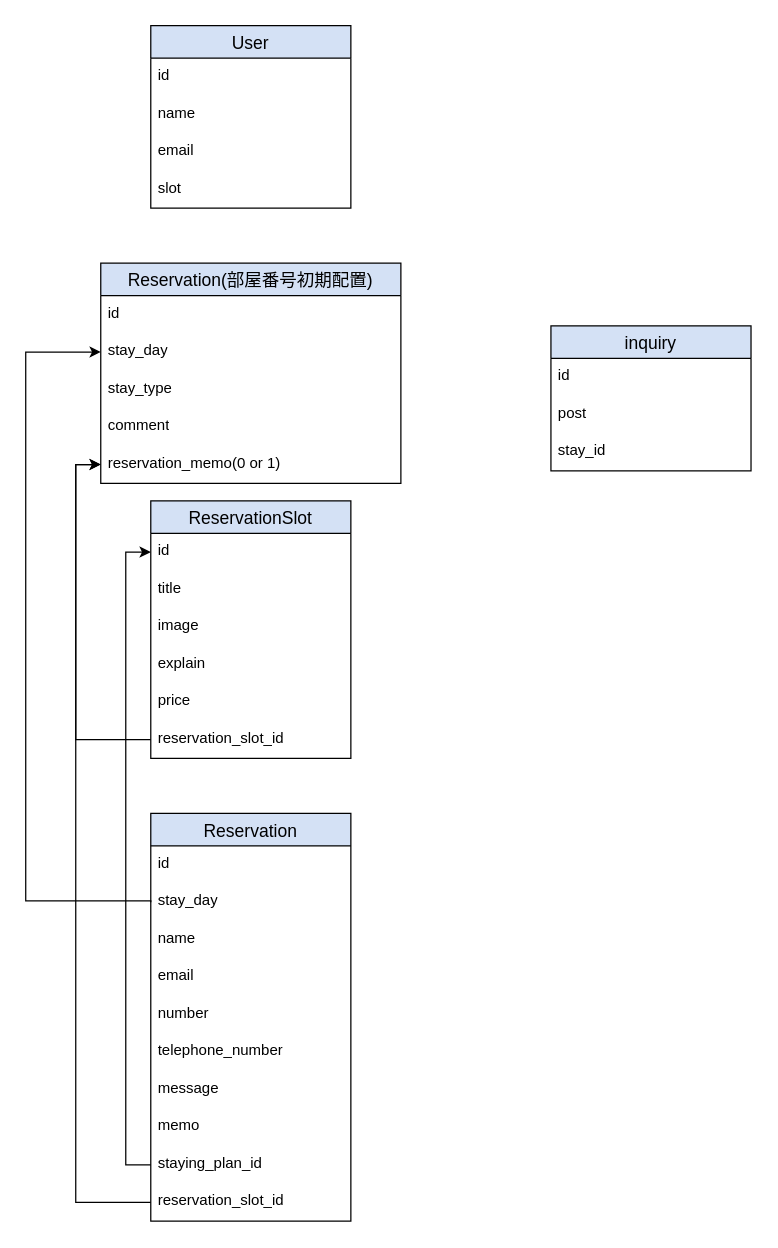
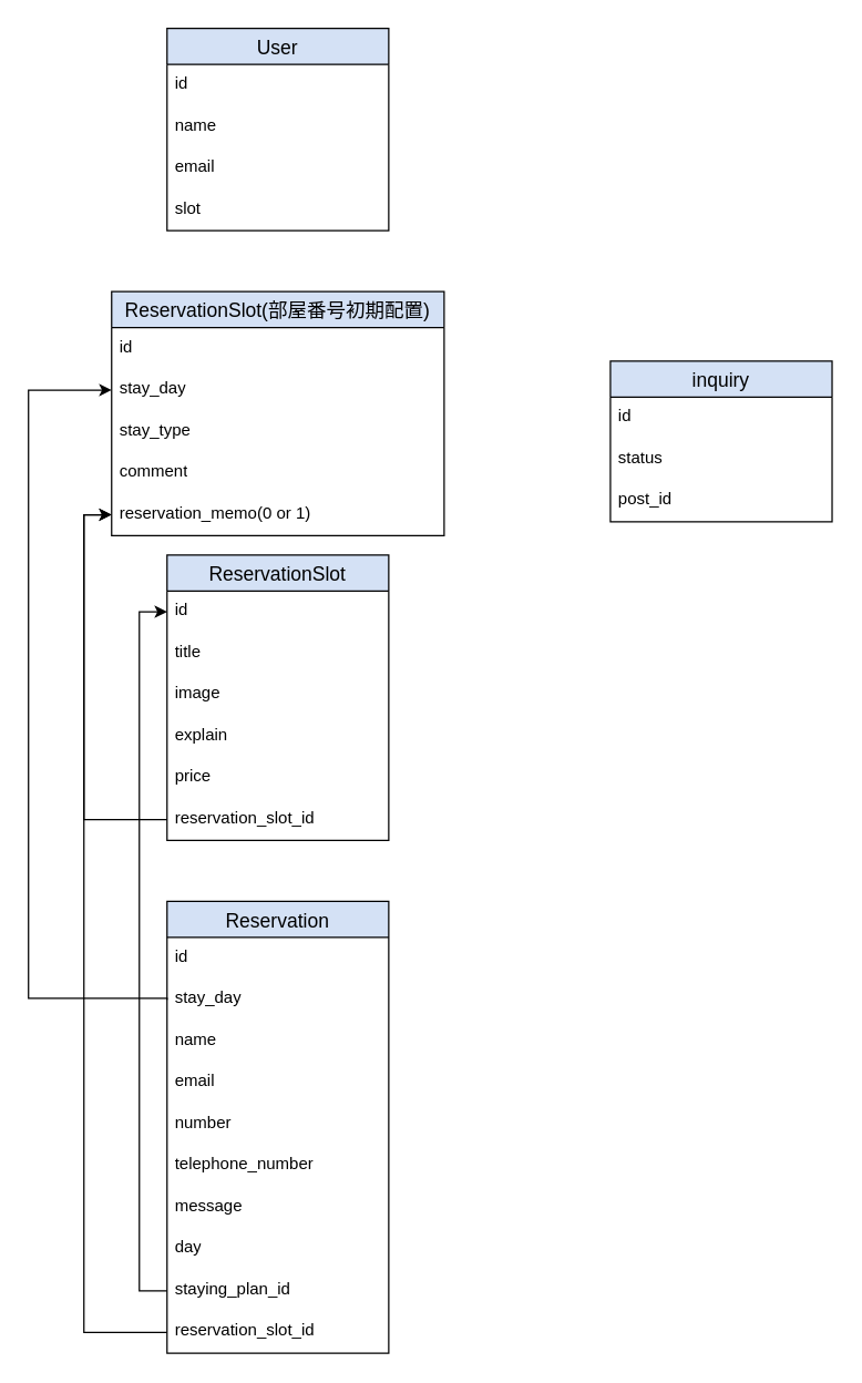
  <mxCell id="0" />
  <mxCell id="1" parent="0" />
  <mxCell id="2" value="User" style="swimlane;fontStyle=0;childLayout=stackLayout;horizontal=1;startSize=26;horizontalStack=0;resizeParent=1;resizeParentMax=0;resizeLast=0;collapsible=1;marginBottom=0;align=center;fontSize=14;fillColor=#D4E1F5;" parent="1" vertex="1"><mxGeometry x="120" y="20" width="160" height="146" as="geometry" /></mxCell>
  <mxCell id="3" value="id" style="text;strokeColor=none;fillColor=none;spacingLeft=4;spacingRight=4;overflow=hidden;rotatable=0;points=[[0,0.5],[1,0.5]];portConstraint=eastwest;fontSize=12;whiteSpace=wrap;html=1;" parent="2" vertex="1"><mxGeometry y="26" width="160" height="30" as="geometry" /></mxCell>
  <mxCell id="4" value="name" style="text;strokeColor=none;fillColor=none;spacingLeft=4;spacingRight=4;overflow=hidden;rotatable=0;points=[[0,0.5],[1,0.5]];portConstraint=eastwest;fontSize=12;whiteSpace=wrap;html=1;" parent="2" vertex="1"><mxGeometry y="56" width="160" height="30" as="geometry" /></mxCell>
  <mxCell id="5" value="email" style="text;strokeColor=none;fillColor=none;spacingLeft=4;spacingRight=4;overflow=hidden;rotatable=0;points=[[0,0.5],[1,0.5]];portConstraint=eastwest;fontSize=12;whiteSpace=wrap;html=1;" parent="2" vertex="1"><mxGeometry y="86" width="160" height="30" as="geometry" /></mxCell>
  <mxCell id="6" value="slot" style="text;strokeColor=none;fillColor=none;spacingLeft=4;spacingRight=4;overflow=hidden;rotatable=0;points=[[0,0.5],[1,0.5]];portConstraint=eastwest;fontSize=12;whiteSpace=wrap;html=1;" parent="2" vertex="1"><mxGeometry y="116" width="160" height="30" as="geometry" /></mxCell>
  <mxCell id="7" value="inquiry" style="swimlane;fontStyle=0;childLayout=stackLayout;horizontal=1;startSize=26;horizontalStack=0;resizeParent=1;resizeParentMax=0;resizeLast=0;collapsible=1;marginBottom=0;align=center;fontSize=14;fillColor=#D4E1F5;" parent="1" vertex="1"><mxGeometry x="440" y="260" width="160" height="116" as="geometry"><mxRectangle x="480" y="360" width="70" height="30" as="alternateBounds" /></mxGeometry></mxCell>
  <mxCell id="8" value="id" style="text;strokeColor=none;fillColor=none;spacingLeft=4;spacingRight=4;overflow=hidden;rotatable=0;points=[[0,0.5],[1,0.5]];portConstraint=eastwest;fontSize=12;whiteSpace=wrap;html=1;" parent="7" vertex="1"><mxGeometry y="26" width="160" height="30" as="geometry" /></mxCell>
- <mxCell id="9" value="post" style="text;strokeColor=none;fillColor=none;spacingLeft=4;spacingRight=4;overflow=hidden;rotatable=0;points=[[0,0.5],[1,0.5]];portConstraint=eastwest;fontSize=12;whiteSpace=wrap;html=1;" parent="7" vertex="1"><mxGeometry y="56" width="160" height="30" as="geometry" /></mxCell>
- <mxCell id="10" value="stay_id" style="text;strokeColor=none;fillColor=none;spacingLeft=4;spacingRight=4;overflow=hidden;rotatable=0;points=[[0,0.5],[1,0.5]];portConstraint=eastwest;fontSize=12;whiteSpace=wrap;html=1;" parent="7" vertex="1"><mxGeometry y="86" width="160" height="30" as="geometry" /></mxCell>
- <mxCell id="11" value="Reservation(部屋番号初期配置)" style="swimlane;fontStyle=0;childLayout=stackLayout;horizontal=1;startSize=26;horizontalStack=0;resizeParent=1;resizeParentMax=0;resizeLast=0;collapsible=1;marginBottom=0;align=center;fontSize=14;fillColor=#D4E1F5;" parent="1" vertex="1"><mxGeometry x="80" y="210" width="240" height="176" as="geometry" /></mxCell>
+ <mxCell id="9" value="status" style="text;strokeColor=none;fillColor=none;spacingLeft=4;spacingRight=4;overflow=hidden;rotatable=0;points=[[0,0.5],[1,0.5]];portConstraint=eastwest;fontSize=12;whiteSpace=wrap;html=1;" parent="7" vertex="1"><mxGeometry y="56" width="160" height="30" as="geometry" /></mxCell>
+ <mxCell id="10" value="post_id" style="text;strokeColor=none;fillColor=none;spacingLeft=4;spacingRight=4;overflow=hidden;rotatable=0;points=[[0,0.5],[1,0.5]];portConstraint=eastwest;fontSize=12;whiteSpace=wrap;html=1;" parent="7" vertex="1"><mxGeometry y="86" width="160" height="30" as="geometry" /></mxCell>
+ <mxCell id="11" value="ReservationSlot(部屋番号初期配置)" style="swimlane;fontStyle=0;childLayout=stackLayout;horizontal=1;startSize=26;horizontalStack=0;resizeParent=1;resizeParentMax=0;resizeLast=0;collapsible=1;marginBottom=0;align=center;fontSize=14;fillColor=#D4E1F5;" parent="1" vertex="1"><mxGeometry x="80" y="210" width="240" height="176" as="geometry" /></mxCell>
  <mxCell id="12" value="id" style="text;strokeColor=none;fillColor=none;spacingLeft=4;spacingRight=4;overflow=hidden;rotatable=0;points=[[0,0.5],[1,0.5]];portConstraint=eastwest;fontSize=12;whiteSpace=wrap;html=1;" parent="11" vertex="1"><mxGeometry y="26" width="240" height="30" as="geometry" /></mxCell>
  <mxCell id="13" value="stay_day" style="text;strokeColor=none;fillColor=none;spacingLeft=4;spacingRight=4;overflow=hidden;rotatable=0;points=[[0,0.5],[1,0.5]];portConstraint=eastwest;fontSize=12;whiteSpace=wrap;html=1;" parent="11" vertex="1"><mxGeometry y="56" width="240" height="30" as="geometry" /></mxCell>
  <mxCell id="14" value="stay_type" style="text;strokeColor=none;fillColor=none;spacingLeft=4;spacingRight=4;overflow=hidden;rotatable=0;points=[[0,0.5],[1,0.5]];portConstraint=eastwest;fontSize=12;whiteSpace=wrap;html=1;" vertex="1" parent="11"><mxGeometry y="86" width="240" height="30" as="geometry" /></mxCell>
  <mxCell id="15" value="comment" style="text;strokeColor=none;fillColor=none;spacingLeft=4;spacingRight=4;overflow=hidden;rotatable=0;points=[[0,0.5],[1,0.5]];portConstraint=eastwest;fontSize=12;whiteSpace=wrap;html=1;" parent="11" vertex="1"><mxGeometry y="116" width="240" height="30" as="geometry" /></mxCell>
  <mxCell id="16" value="reservation_memo(0 or 1)" style="text;strokeColor=none;fillColor=none;spacingLeft=4;spacingRight=4;overflow=hidden;rotatable=0;points=[[0,0.5],[1,0.5]];portConstraint=eastwest;fontSize=12;whiteSpace=wrap;html=1;" parent="11" vertex="1"><mxGeometry y="146" width="240" height="30" as="geometry" /></mxCell>
  <mxCell id="17" value="ReservationSlot" style="swimlane;fontStyle=0;childLayout=stackLayout;horizontal=1;startSize=26;horizontalStack=0;resizeParent=1;resizeParentMax=0;resizeLast=0;collapsible=1;marginBottom=0;align=center;fontSize=14;fillColor=#D4E1F5;" parent="1" vertex="1"><mxGeometry x="120" y="400" width="160" height="206" as="geometry" /></mxCell>
  <mxCell id="18" value="id" style="text;strokeColor=none;fillColor=none;spacingLeft=4;spacingRight=4;overflow=hidden;rotatable=0;points=[[0,0.5],[1,0.5]];portConstraint=eastwest;fontSize=12;whiteSpace=wrap;html=1;" parent="17" vertex="1"><mxGeometry y="26" width="160" height="30" as="geometry" /></mxCell>
  <mxCell id="19" value="title" style="text;strokeColor=none;fillColor=none;spacingLeft=4;spacingRight=4;overflow=hidden;rotatable=0;points=[[0,0.5],[1,0.5]];portConstraint=eastwest;fontSize=12;whiteSpace=wrap;html=1;" parent="17" vertex="1"><mxGeometry y="56" width="160" height="30" as="geometry" /></mxCell>
  <mxCell id="20" value="image" style="text;strokeColor=none;fillColor=none;spacingLeft=4;spacingRight=4;overflow=hidden;rotatable=0;points=[[0,0.5],[1,0.5]];portConstraint=eastwest;fontSize=12;whiteSpace=wrap;html=1;" parent="17" vertex="1"><mxGeometry y="86" width="160" height="30" as="geometry" /></mxCell>
  <mxCell id="21" value="explain" style="text;strokeColor=none;fillColor=none;spacingLeft=4;spacingRight=4;overflow=hidden;rotatable=0;points=[[0,0.5],[1,0.5]];portConstraint=eastwest;fontSize=12;whiteSpace=wrap;html=1;" parent="17" vertex="1"><mxGeometry y="116" width="160" height="30" as="geometry" /></mxCell>
  <mxCell id="22" value="price" style="text;strokeColor=none;fillColor=none;spacingLeft=4;spacingRight=4;overflow=hidden;rotatable=0;points=[[0,0.5],[1,0.5]];portConstraint=eastwest;fontSize=12;whiteSpace=wrap;html=1;" parent="17" vertex="1"><mxGeometry y="146" width="160" height="30" as="geometry" /></mxCell>
  <mxCell id="23" value="reservation_slot_id" style="text;strokeColor=none;fillColor=none;spacingLeft=4;spacingRight=4;overflow=hidden;rotatable=0;points=[[0,0.5],[1,0.5]];portConstraint=eastwest;fontSize=12;whiteSpace=wrap;html=1;" parent="17" vertex="1"><mxGeometry y="176" width="160" height="30" as="geometry" /></mxCell>
  <mxCell id="24" value="Reservation" style="swimlane;fontStyle=0;childLayout=stackLayout;horizontal=1;startSize=26;horizontalStack=0;resizeParent=1;resizeParentMax=0;resizeLast=0;collapsible=1;marginBottom=0;align=center;fontSize=14;fillColor=#D4E1F5;" parent="1" vertex="1"><mxGeometry x="120" y="650" width="160" height="326" as="geometry" /></mxCell>
  <mxCell id="25" value="id" style="text;strokeColor=none;fillColor=none;spacingLeft=4;spacingRight=4;overflow=hidden;rotatable=0;points=[[0,0.5],[1,0.5]];portConstraint=eastwest;fontSize=12;whiteSpace=wrap;html=1;" parent="24" vertex="1"><mxGeometry y="26" width="160" height="30" as="geometry" /></mxCell>
  <mxCell id="26" value="stay_day" style="text;strokeColor=none;fillColor=none;spacingLeft=4;spacingRight=4;overflow=hidden;rotatable=0;points=[[0,0.5],[1,0.5]];portConstraint=eastwest;fontSize=12;whiteSpace=wrap;html=1;" parent="24" vertex="1"><mxGeometry y="56" width="160" height="30" as="geometry" /></mxCell>
  <mxCell id="27" value="name" style="text;strokeColor=none;fillColor=none;spacingLeft=4;spacingRight=4;overflow=hidden;rotatable=0;points=[[0,0.5],[1,0.5]];portConstraint=eastwest;fontSize=12;whiteSpace=wrap;html=1;" parent="24" vertex="1"><mxGeometry y="86" width="160" height="30" as="geometry" /></mxCell>
  <mxCell id="28" value="email" style="text;strokeColor=none;fillColor=none;spacingLeft=4;spacingRight=4;overflow=hidden;rotatable=0;points=[[0,0.5],[1,0.5]];portConstraint=eastwest;fontSize=12;whiteSpace=wrap;html=1;" parent="24" vertex="1"><mxGeometry y="116" width="160" height="30" as="geometry" /></mxCell>
  <mxCell id="29" value="number" style="text;strokeColor=none;fillColor=none;spacingLeft=4;spacingRight=4;overflow=hidden;rotatable=0;points=[[0,0.5],[1,0.5]];portConstraint=eastwest;fontSize=12;whiteSpace=wrap;html=1;" parent="24" vertex="1"><mxGeometry y="146" width="160" height="30" as="geometry" /></mxCell>
  <mxCell id="30" value="telephone_number" style="text;strokeColor=none;fillColor=none;spacingLeft=4;spacingRight=4;overflow=hidden;rotatable=0;points=[[0,0.5],[1,0.5]];portConstraint=eastwest;fontSize=12;whiteSpace=wrap;html=1;" parent="24" vertex="1"><mxGeometry y="176" width="160" height="30" as="geometry" /></mxCell>
  <mxCell id="31" value="message" style="text;strokeColor=none;fillColor=none;spacingLeft=4;spacingRight=4;overflow=hidden;rotatable=0;points=[[0,0.5],[1,0.5]];portConstraint=eastwest;fontSize=12;whiteSpace=wrap;html=1;" parent="24" vertex="1"><mxGeometry y="206" width="160" height="30" as="geometry" /></mxCell>
- <mxCell id="32" value="memo" style="text;strokeColor=none;fillColor=none;spacingLeft=4;spacingRight=4;overflow=hidden;rotatable=0;points=[[0,0.5],[1,0.5]];portConstraint=eastwest;fontSize=12;whiteSpace=wrap;html=1;" parent="24" vertex="1"><mxGeometry y="236" width="160" height="30" as="geometry" /></mxCell>
+ <mxCell id="32" value="day" style="text;strokeColor=none;fillColor=none;spacingLeft=4;spacingRight=4;overflow=hidden;rotatable=0;points=[[0,0.5],[1,0.5]];portConstraint=eastwest;fontSize=12;whiteSpace=wrap;html=1;" parent="24" vertex="1"><mxGeometry y="236" width="160" height="30" as="geometry" /></mxCell>
  <mxCell id="33" value="staying_plan_id" style="text;strokeColor=none;fillColor=none;spacingLeft=4;spacingRight=4;overflow=hidden;rotatable=0;points=[[0,0.5],[1,0.5]];portConstraint=eastwest;fontSize=12;whiteSpace=wrap;html=1;" parent="24" vertex="1"><mxGeometry y="266" width="160" height="30" as="geometry" /></mxCell>
  <mxCell id="34" value="reservation_slot_id" style="text;strokeColor=none;fillColor=none;spacingLeft=4;spacingRight=4;overflow=hidden;rotatable=0;points=[[0,0.5],[1,0.5]];portConstraint=eastwest;fontSize=12;whiteSpace=wrap;html=1;" parent="24" vertex="1"><mxGeometry y="296" width="160" height="30" as="geometry" /></mxCell>
  <mxCell id="35" style="edgeStyle=orthogonalEdgeStyle;rounded=0;orthogonalLoop=1;jettySize=auto;html=1;exitX=0;exitY=0.5;exitDx=0;exitDy=0;entryX=0;entryY=0.5;entryDx=0;entryDy=0;" parent="1" source="23" target="16" edge="1"><mxGeometry relative="1" as="geometry" /></mxCell>
  <mxCell id="36" style="edgeStyle=orthogonalEdgeStyle;rounded=0;orthogonalLoop=1;jettySize=auto;html=1;exitX=0;exitY=0.5;exitDx=0;exitDy=0;entryX=0;entryY=0.5;entryDx=0;entryDy=0;" parent="1" source="33" target="18" edge="1"><mxGeometry relative="1" as="geometry" /></mxCell>
  <mxCell id="37" style="edgeStyle=orthogonalEdgeStyle;rounded=0;orthogonalLoop=1;jettySize=auto;html=1;exitX=0;exitY=0.5;exitDx=0;exitDy=0;entryX=0;entryY=0.5;entryDx=0;entryDy=0;" parent="1" source="34" target="16" edge="1"><mxGeometry relative="1" as="geometry" /></mxCell>
  <mxCell id="38" style="edgeStyle=orthogonalEdgeStyle;rounded=0;orthogonalLoop=1;jettySize=auto;html=1;exitX=0;exitY=0.5;exitDx=0;exitDy=0;entryX=0;entryY=0.5;entryDx=0;entryDy=0;" parent="1" source="26" target="13" edge="1"><mxGeometry relative="1" as="geometry"><Array as="points"><mxPoint x="120" y="720" /><mxPoint x="20" y="720" /><mxPoint x="20" y="281" /></Array></mxGeometry></mxCell>
